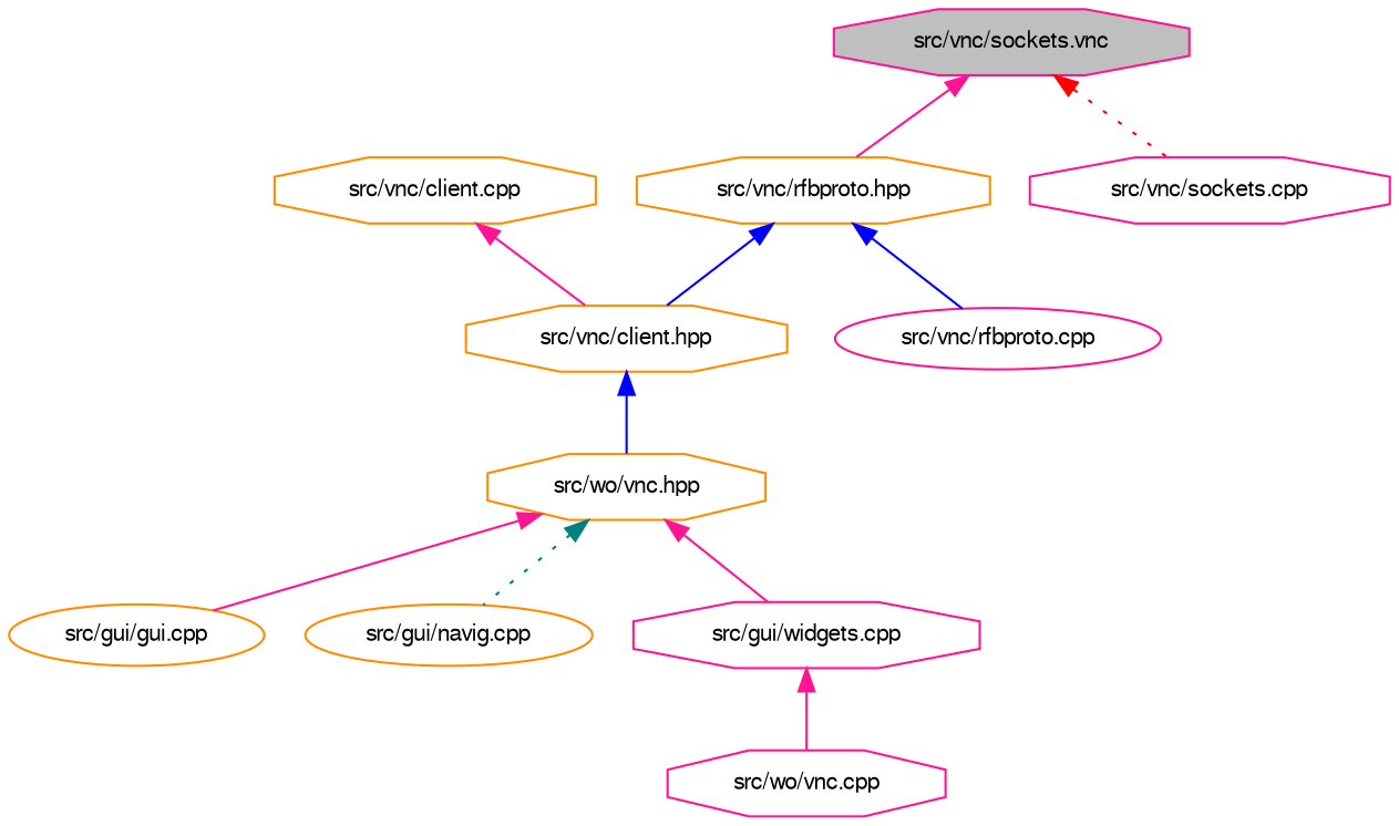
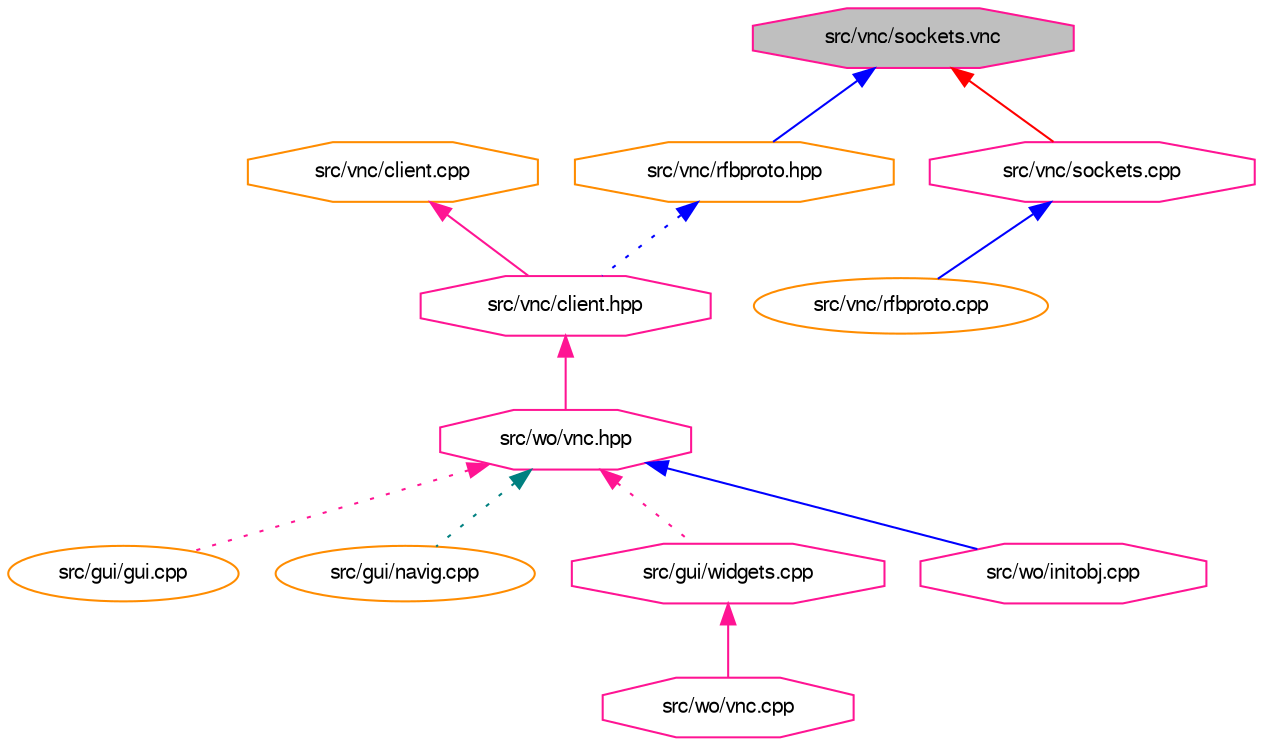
  digraph {
    node [color=deeppink fontname=FreeSans fontsize=10 shape=octagon]
    edge [color=deeppink dir=back fontname=FreeSans fontsize=10 labelfontname=FreeSans labelfontsize=10 style=solid]
    n1 [fillcolor=grey75 fontcolor=black height=0.2 label="src/vnc/sockets.vnc" style=filled width=0.4]
    n2 [color=darkorange height=0.2 label="src/vnc/rfbproto.hpp" width=0.4]
    n3 [height=0.2 label="src/vnc/sockets.cpp" width=0.4]
-   n4 [color=darkorange height=0.2 label="src/vnc/client.hpp" width=0.4]
-   n5 [height=0.2 label="src/vnc/rfbproto.cpp" shape=ellipse width=0.4]
-   n6 [color=darkorange height=0.2 label="src/wo/vnc.hpp" width=0.4]
+   n4 [height=0.2 label="src/vnc/client.hpp" width=0.4]
+   n5 [color=darkorange height=0.2 label="src/vnc/rfbproto.cpp" shape=ellipse width=0.4]
+   n6 [height=0.2 label="src/wo/vnc.hpp" width=0.4]
    n7 [color=darkorange height=0.2 label="src/gui/gui.cpp" shape=ellipse width=0.4]
    n8 [color=darkorange height=0.2 label="src/gui/navig.cpp" shape=ellipse width=0.4]
    n9 [height=0.2 label="src/gui/widgets.cpp" width=0.4]
+   n10 [height=0.2 label="src/wo/initobj.cpp" width=0.4]
    n11 [color=darkorange height=0.2 label="src/vnc/client.cpp" width=0.4]
    n12 [height=0.2 label="src/wo/vnc.cpp" width=0.4]
-   n1 -> n2
-   n1 -> n3 [color=red style=dotted]
-   n2 -> n4 [color=blue]
-   n2 -> n5 [color=blue]
-   n4 -> n6 [color=blue]
-   n6 -> n7
+   n1 -> n2 [color=blue]
+   n1 -> n3 [color=red]
+   n2 -> n4 [color=blue style=dotted]
+   n3 -> n5 [color=blue]
+   n4 -> n6
+   n6 -> n7 [style=dotted]
    n6 -> n8 [color=teal style=dotted]
-   n6 -> n9
+   n6 -> n9 [style=dotted]
+   n6 -> n10 [color=blue]
    n9 -> n12
    n11 -> n4
  }
